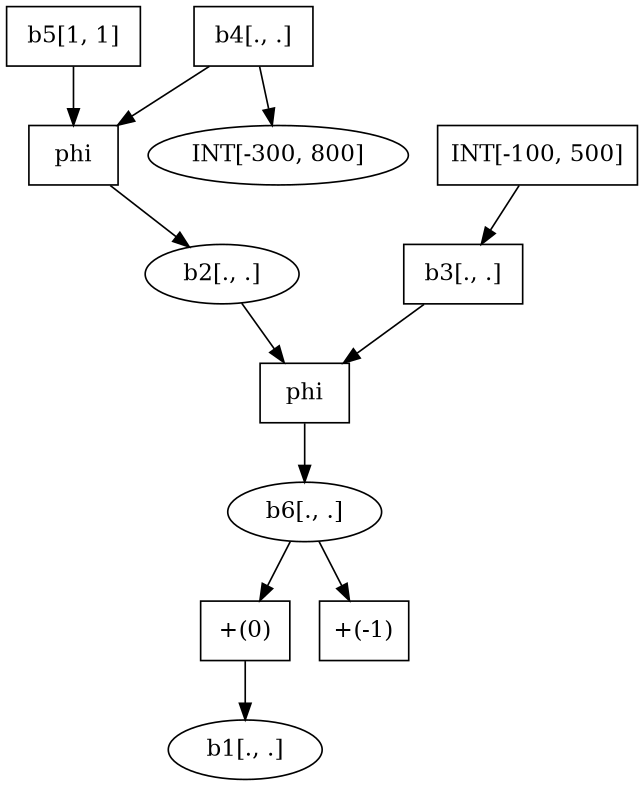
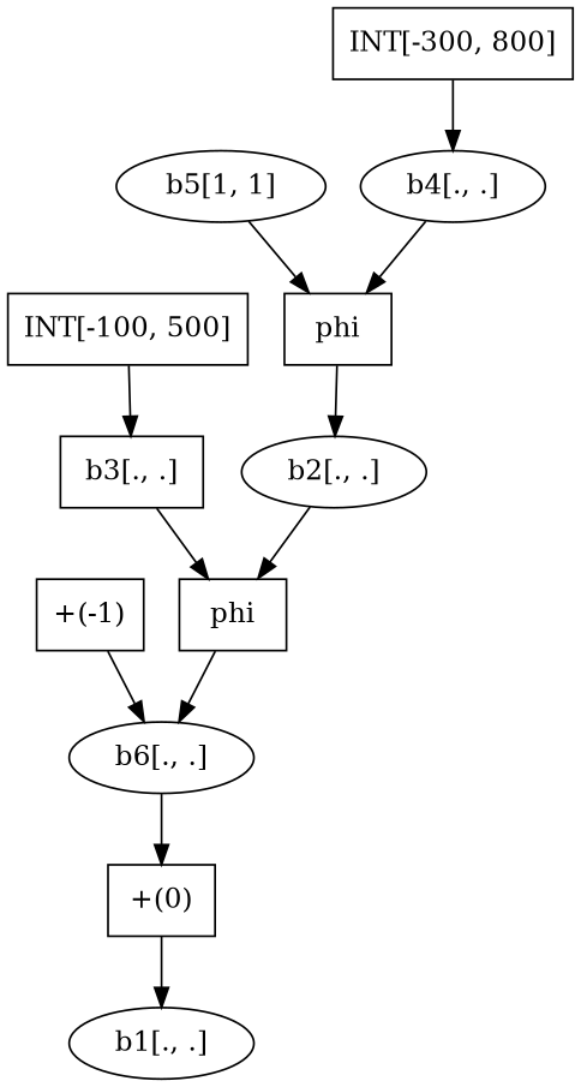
  digraph {
    node [shape=box]
-   n1 [label=" b4[., .] "]
+   n1 [label=" b4[., .] " shape=""]
    n2 [label=" phi "]
    n3 [label=" b2[., .] " shape=""]
-   n4 [label=" b5[1, 1] "]
+   n4 [label=" b5[1, 1] " shape=""]
    n5 [label=" b6[., .] " shape=""]
    n6 [label="+(0)"]
    n7 [label="+(-1)"]
    n8 [label=" b1[., .] " shape=""]
-   n9 [label="INT[-300, 800]" shape=ellipse]
+   n9 [label="INT[-300, 800]"]
    n10 [label="INT[-100, 500]"]
    n11 [label=" b3[., .] "]
    n12 [label=" phi "]
    n1 -> n2
    n2 -> n3
    n3 -> n12
    n4 -> n2
    n5 -> n6
-   n5 -> n7
+   n7 -> n5
    n6 -> n8
-   n1 -> n9
+   n9 -> n1
    n10 -> n11
    n11 -> n12
    n12 -> n5
  }
